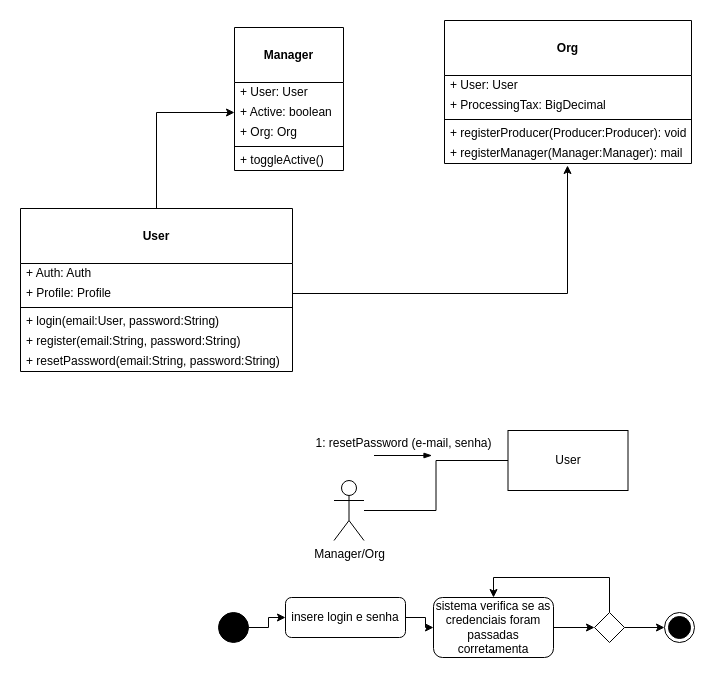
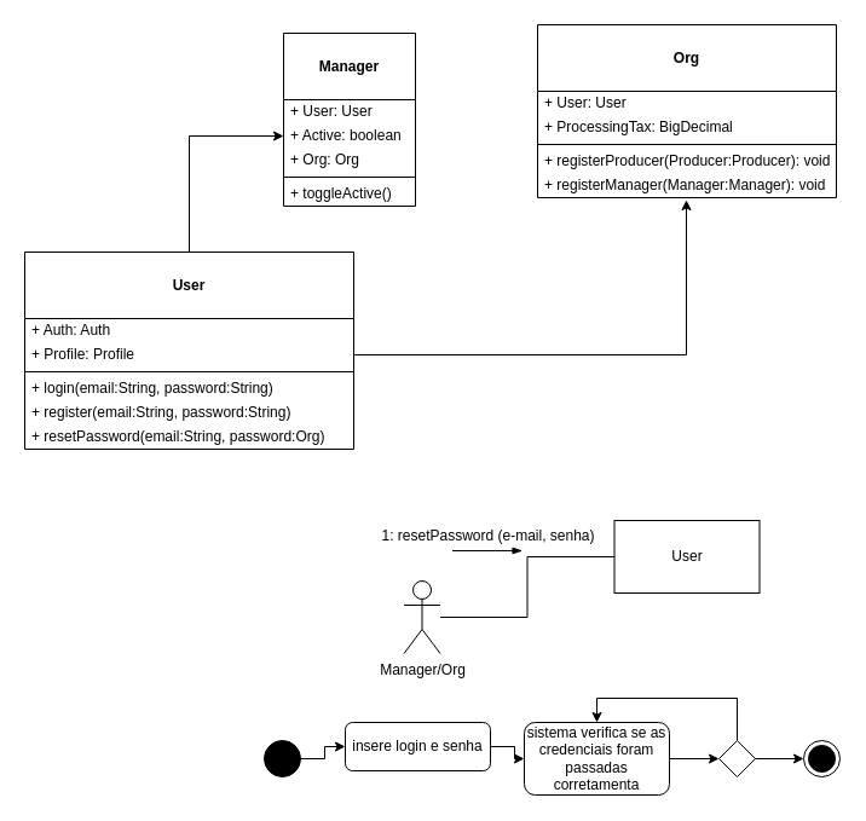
  <mxCell id="0" />
  <mxCell id="1" parent="0" />
  <mxCell id="2" style="edgeStyle=orthogonalEdgeStyle;rounded=0;orthogonalLoop=1;jettySize=auto;html=1;entryX=0;entryY=0.5;entryDx=0;entryDy=0;endArrow=none;endFill=0;" parent="1" source="3" target="4" edge="1"><mxGeometry relative="1" as="geometry" /></mxCell>
  <mxCell id="3" value="Manager/Org" style="shape=umlActor;verticalLabelPosition=bottom;verticalAlign=top;html=1;outlineConnect=0;" parent="1" vertex="1"><mxGeometry x="333.5" y="480" width="30" height="60" as="geometry" /></mxCell>
  <mxCell id="4" value="User" style="rounded=0;whiteSpace=wrap;html=1;" parent="1" vertex="1"><mxGeometry x="507.5" y="430" width="120" height="60" as="geometry" /></mxCell>
  <mxCell id="5" value="&lt;font style=&quot;vertical-align: inherit;&quot;&gt;&lt;font style=&quot;vertical-align: inherit;&quot;&gt;1: resetPassword (e-mail, senha)&lt;/font&gt;&lt;/font&gt;" style="text;html=1;align=center;verticalAlign=middle;resizable=0;points=[];autosize=1;strokeColor=none;fillColor=none;" parent="1" vertex="1"><mxGeometry x="306" y="430" width="194" height="26" as="geometry" /></mxCell>
  <mxCell id="6" style="edgeStyle=orthogonalEdgeStyle;rounded=0;orthogonalLoop=1;jettySize=auto;html=1;entryX=0;entryY=0.5;entryDx=0;entryDy=0;endArrow=blockThin;endFill=1;strokeWidth=1;" parent="1" edge="1"><mxGeometry relative="1" as="geometry"><mxPoint x="373.5" y="455" as="sourcePoint" /><mxPoint x="431.5" y="455" as="targetPoint" /></mxGeometry></mxCell>
  <mxCell id="7" style="edgeStyle=orthogonalEdgeStyle;rounded=0;orthogonalLoop=1;jettySize=auto;html=1;entryX=0;entryY=0.5;entryDx=0;entryDy=0;" parent="1" source="8" target="11" edge="1"><mxGeometry relative="1" as="geometry" /></mxCell>
  <mxCell id="8" value="" style="ellipse;fillColor=strokeColor;html=1;" parent="1" vertex="1"><mxGeometry x="218" y="612" width="30" height="30" as="geometry" /></mxCell>
  <mxCell id="9" value="" style="ellipse;html=1;shape=endState;fillColor=strokeColor;" parent="1" vertex="1"><mxGeometry x="664" y="612" width="30" height="30" as="geometry" /></mxCell>
  <mxCell id="10" style="edgeStyle=orthogonalEdgeStyle;rounded=0;orthogonalLoop=1;jettySize=auto;html=1;" parent="1" source="11" target="13" edge="1"><mxGeometry relative="1" as="geometry" /></mxCell>
  <mxCell id="11" value="insere login e senha" style="rounded=1;whiteSpace=wrap;html=1;" parent="1" vertex="1"><mxGeometry x="285" y="597" width="120" height="40" as="geometry" /></mxCell>
  <mxCell id="12" style="edgeStyle=orthogonalEdgeStyle;rounded=0;orthogonalLoop=1;jettySize=auto;html=1;exitX=1;exitY=0.5;exitDx=0;exitDy=0;entryX=0;entryY=0.5;entryDx=0;entryDy=0;" parent="1" source="13" target="16" edge="1"><mxGeometry relative="1" as="geometry" /></mxCell>
  <mxCell id="13" value="&lt;font style=&quot;vertical-align: inherit;&quot;&gt;&lt;font style=&quot;vertical-align: inherit;&quot;&gt;&lt;font style=&quot;vertical-align: inherit;&quot;&gt;&lt;font style=&quot;vertical-align: inherit;&quot;&gt;sistema verifica se as credenciais foram passadas corretamenta&lt;/font&gt;&lt;/font&gt;&lt;/font&gt;&lt;/font&gt;" style="rounded=1;whiteSpace=wrap;html=1;" parent="1" vertex="1"><mxGeometry x="433" y="597" width="120" height="60" as="geometry" /></mxCell>
  <mxCell id="14" style="edgeStyle=orthogonalEdgeStyle;rounded=0;orthogonalLoop=1;jettySize=auto;html=1;exitX=1;exitY=0.5;exitDx=0;exitDy=0;entryX=0;entryY=0.5;entryDx=0;entryDy=0;" parent="1" source="16" target="9" edge="1"><mxGeometry relative="1" as="geometry" /></mxCell>
  <mxCell id="15" style="edgeStyle=orthogonalEdgeStyle;rounded=0;orthogonalLoop=1;jettySize=auto;html=1;entryX=0.5;entryY=0;entryDx=0;entryDy=0;" parent="1" source="16" target="13" edge="1"><mxGeometry relative="1" as="geometry"><Array as="points"><mxPoint x="609" y="577" /><mxPoint x="493" y="577" /></Array></mxGeometry></mxCell>
  <mxCell id="16" value="" style="rhombus;" parent="1" vertex="1"><mxGeometry x="594" y="612" width="30" height="30" as="geometry" /></mxCell>
  <mxCell id="17" style="edgeStyle=orthogonalEdgeStyle;rounded=0;orthogonalLoop=1;jettySize=auto;html=1;entryX=0;entryY=0.5;entryDx=0;entryDy=0;" parent="1" source="18" target="27" edge="1"><mxGeometry relative="1" as="geometry" /></mxCell>
  <mxCell id="18" value="&lt;br&gt;&lt;b&gt;User&lt;/b&gt;" style="swimlane;fontStyle=0;align=center;verticalAlign=top;childLayout=stackLayout;horizontal=1;startSize=55;horizontalStack=0;resizeParent=1;resizeParentMax=0;resizeLast=0;collapsible=0;marginBottom=0;html=1;whiteSpace=wrap;" parent="1" vertex="1"><mxGeometry x="20" y="208" width="272" height="163" as="geometry" /></mxCell>
  <mxCell id="19" value="+ Auth: Auth" style="text;html=1;strokeColor=none;fillColor=none;align=left;verticalAlign=middle;spacingLeft=4;spacingRight=4;overflow=hidden;rotatable=0;points=[[0,0.5],[1,0.5]];portConstraint=eastwest;whiteSpace=wrap;" parent="18" vertex="1"><mxGeometry y="55" width="272" height="20" as="geometry" /></mxCell>
  <mxCell id="20" value="+ Profile: Profile" style="text;html=1;strokeColor=none;fillColor=none;align=left;verticalAlign=middle;spacingLeft=4;spacingRight=4;overflow=hidden;rotatable=0;points=[[0,0.5],[1,0.5]];portConstraint=eastwest;whiteSpace=wrap;" parent="18" vertex="1"><mxGeometry y="75" width="272" height="20" as="geometry" /></mxCell>
  <mxCell id="21" value="" style="line;strokeWidth=1;fillColor=none;align=left;verticalAlign=middle;spacingTop=-1;spacingLeft=3;spacingRight=3;rotatable=0;labelPosition=right;points=[];portConstraint=eastwest;" parent="18" vertex="1"><mxGeometry y="95" width="272" height="8" as="geometry" /></mxCell>
- <mxCell id="22" value="+ login(email:User, password:String)" style="text;html=1;strokeColor=none;fillColor=none;align=left;verticalAlign=middle;spacingLeft=4;spacingRight=4;overflow=hidden;rotatable=0;points=[[0,0.5],[1,0.5]];portConstraint=eastwest;whiteSpace=wrap;" parent="18" vertex="1"><mxGeometry y="103" width="272" height="20" as="geometry" /></mxCell>
+ <mxCell id="22" value="+ login(email:String, password:String)" style="text;html=1;strokeColor=none;fillColor=none;align=left;verticalAlign=middle;spacingLeft=4;spacingRight=4;overflow=hidden;rotatable=0;points=[[0,0.5],[1,0.5]];portConstraint=eastwest;whiteSpace=wrap;" parent="18" vertex="1"><mxGeometry y="103" width="272" height="20" as="geometry" /></mxCell>
  <mxCell id="23" value="+ register(email:String, password:String)" style="text;html=1;strokeColor=none;fillColor=none;align=left;verticalAlign=middle;spacingLeft=4;spacingRight=4;overflow=hidden;rotatable=0;points=[[0,0.5],[1,0.5]];portConstraint=eastwest;whiteSpace=wrap;" parent="18" vertex="1"><mxGeometry y="123" width="272" height="20" as="geometry" /></mxCell>
- <mxCell id="24" value="+ resetPassword(email:String, password:String)" style="text;html=1;strokeColor=none;fillColor=none;align=left;verticalAlign=middle;spacingLeft=4;spacingRight=4;overflow=hidden;rotatable=0;points=[[0,0.5],[1,0.5]];portConstraint=eastwest;whiteSpace=wrap;" parent="18" vertex="1"><mxGeometry y="143" width="272" height="20" as="geometry" /></mxCell>
+ <mxCell id="24" value="+ resetPassword(email:String, password:Org)" style="text;html=1;strokeColor=none;fillColor=none;align=left;verticalAlign=middle;spacingLeft=4;spacingRight=4;overflow=hidden;rotatable=0;points=[[0,0.5],[1,0.5]];portConstraint=eastwest;whiteSpace=wrap;" parent="18" vertex="1"><mxGeometry y="143" width="272" height="20" as="geometry" /></mxCell>
  <mxCell id="25" value="&lt;br&gt;&lt;b&gt;Manager&lt;/b&gt;" style="swimlane;fontStyle=0;align=center;verticalAlign=top;childLayout=stackLayout;horizontal=1;startSize=55;horizontalStack=0;resizeParent=1;resizeParentMax=0;resizeLast=0;collapsible=0;marginBottom=0;html=1;whiteSpace=wrap;" parent="1" vertex="1"><mxGeometry x="234" y="27" width="109" height="143" as="geometry" /></mxCell>
  <mxCell id="26" value="+ User: User" style="text;html=1;strokeColor=none;fillColor=none;align=left;verticalAlign=middle;spacingLeft=4;spacingRight=4;overflow=hidden;rotatable=0;points=[[0,0.5],[1,0.5]];portConstraint=eastwest;whiteSpace=wrap;" parent="25" vertex="1"><mxGeometry y="55" width="109" height="20" as="geometry" /></mxCell>
  <mxCell id="27" value="+ Active: boolean" style="text;html=1;strokeColor=none;fillColor=none;align=left;verticalAlign=middle;spacingLeft=4;spacingRight=4;overflow=hidden;rotatable=0;points=[[0,0.5],[1,0.5]];portConstraint=eastwest;whiteSpace=wrap;" parent="25" vertex="1"><mxGeometry y="75" width="109" height="20" as="geometry" /></mxCell>
  <mxCell id="28" value="+ Org: Org" style="text;html=1;strokeColor=none;fillColor=none;align=left;verticalAlign=middle;spacingLeft=4;spacingRight=4;overflow=hidden;rotatable=0;points=[[0,0.5],[1,0.5]];portConstraint=eastwest;whiteSpace=wrap;" parent="25" vertex="1"><mxGeometry y="95" width="109" height="20" as="geometry" /></mxCell>
  <mxCell id="29" value="" style="line;strokeWidth=1;fillColor=none;align=left;verticalAlign=middle;spacingTop=-1;spacingLeft=3;spacingRight=3;rotatable=0;labelPosition=right;points=[];portConstraint=eastwest;" parent="25" vertex="1"><mxGeometry y="115" width="109" height="8" as="geometry" /></mxCell>
  <mxCell id="30" value="+ toggleActive()" style="text;html=1;strokeColor=none;fillColor=none;align=left;verticalAlign=middle;spacingLeft=4;spacingRight=4;overflow=hidden;rotatable=0;points=[[0,0.5],[1,0.5]];portConstraint=eastwest;whiteSpace=wrap;" parent="25" vertex="1"><mxGeometry y="123" width="109" height="20" as="geometry" /></mxCell>
  <mxCell id="31" value="&lt;br&gt;&lt;b&gt;Org&lt;/b&gt;" style="swimlane;fontStyle=0;align=center;verticalAlign=top;childLayout=stackLayout;horizontal=1;startSize=55;horizontalStack=0;resizeParent=1;resizeParentMax=0;resizeLast=0;collapsible=0;marginBottom=0;html=1;whiteSpace=wrap;" parent="1" vertex="1"><mxGeometry x="444" y="20" width="247" height="143" as="geometry" /></mxCell>
  <mxCell id="32" value="+ User: User" style="text;html=1;strokeColor=none;fillColor=none;align=left;verticalAlign=middle;spacingLeft=4;spacingRight=4;overflow=hidden;rotatable=0;points=[[0,0.5],[1,0.5]];portConstraint=eastwest;whiteSpace=wrap;" parent="31" vertex="1"><mxGeometry y="55" width="247" height="20" as="geometry" /></mxCell>
  <mxCell id="33" value="+ ProcessingTax: BigDecimal" style="text;html=1;strokeColor=none;fillColor=none;align=left;verticalAlign=middle;spacingLeft=4;spacingRight=4;overflow=hidden;rotatable=0;points=[[0,0.5],[1,0.5]];portConstraint=eastwest;whiteSpace=wrap;" parent="31" vertex="1"><mxGeometry y="75" width="247" height="20" as="geometry" /></mxCell>
  <mxCell id="34" value="" style="line;strokeWidth=1;fillColor=none;align=left;verticalAlign=middle;spacingTop=-1;spacingLeft=3;spacingRight=3;rotatable=0;labelPosition=right;points=[];portConstraint=eastwest;" parent="31" vertex="1"><mxGeometry y="95" width="247" height="8" as="geometry" /></mxCell>
  <mxCell id="35" value="+ registerProducer(Producer:Producer): void" style="text;html=1;strokeColor=none;fillColor=none;align=left;verticalAlign=middle;spacingLeft=4;spacingRight=4;overflow=hidden;rotatable=0;points=[[0,0.5],[1,0.5]];portConstraint=eastwest;whiteSpace=wrap;" parent="31" vertex="1"><mxGeometry y="103" width="247" height="20" as="geometry" /></mxCell>
- <mxCell id="36" value="+ registerManager(Manager:Manager): mail" style="text;html=1;strokeColor=none;fillColor=none;align=left;verticalAlign=middle;spacingLeft=4;spacingRight=4;overflow=hidden;rotatable=0;points=[[0,0.5],[1,0.5]];portConstraint=eastwest;whiteSpace=wrap;" parent="31" vertex="1"><mxGeometry y="123" width="247" height="20" as="geometry" /></mxCell>
+ <mxCell id="36" value="+ registerManager(Manager:Manager): void" style="text;html=1;strokeColor=none;fillColor=none;align=left;verticalAlign=middle;spacingLeft=4;spacingRight=4;overflow=hidden;rotatable=0;points=[[0,0.5],[1,0.5]];portConstraint=eastwest;whiteSpace=wrap;" parent="31" vertex="1"><mxGeometry y="123" width="247" height="20" as="geometry" /></mxCell>
  <mxCell id="37" style="edgeStyle=orthogonalEdgeStyle;rounded=0;orthogonalLoop=1;jettySize=auto;html=1;" parent="1" source="20" edge="1"><mxGeometry relative="1" as="geometry"><mxPoint x="567" y="165" as="targetPoint" /><Array as="points"><mxPoint x="567" y="293" /></Array></mxGeometry></mxCell>
